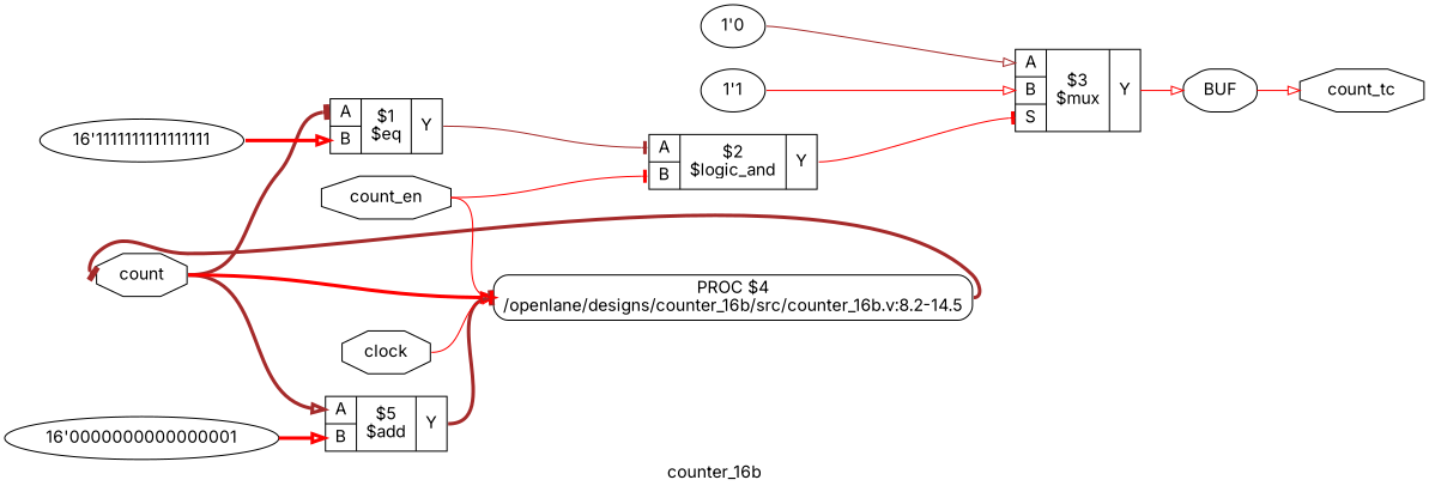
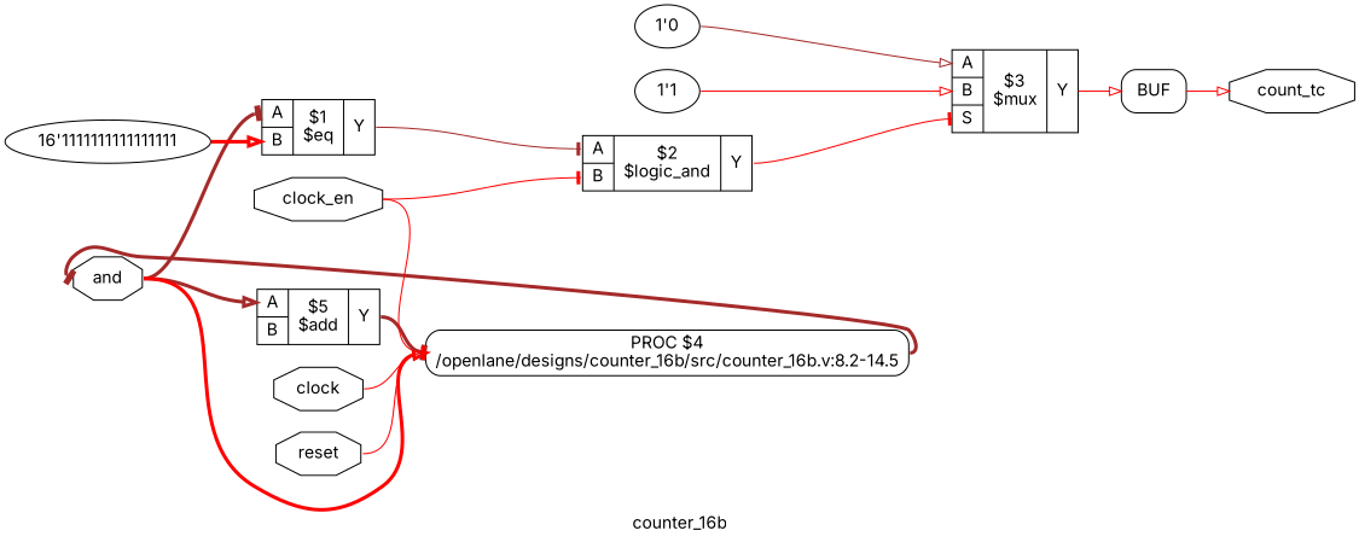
  digraph {
    fontname=Inter
    label=counter_16b
    rankdir=LR
    remincross=true
    node [fontname=Inter shape=octagon]
    edge [arrowhead=onormal color=red fontname=Inter headport=w tailport=e]
    n1 [color=black fontcolor=black label=count_tc]
-   n2 [color=black fontcolor=black label=count]
+   n2 [color=black fontcolor=black label=and]
    n3 [label="{{<p11> A|<p12> B}|$5\n$add|{<p13> Y}}" shape=record]
    n4 [label="{{<p11> A|<p12> B}|$1\n$eq|{<p13> Y}}" shape=record]
    n5 [label="PROC $4\n/openlane/designs/counter_16b/src/counter_16b.v:8.2-14.5" shape=box style=rounded]
    n6 [label="{{<p11> A|<p12> B}|$2\n$logic_and|{<p13> Y}}" shape=record]
-   n7 [color=black fontcolor=black label=count_en]
+   n7 [color=black fontcolor=black label=clock_en]
    n8 [label="{{<p11> A|<p12> B|<p15> S}|$3\n$mux|{<p13> Y}}" shape=record]
+   n9 [color=black fontcolor=black label=reset]
    n10 [color=black fontcolor=black label=clock]
-   n11 [label="16'0000000000000001" shape=""]
    n12 [label="1'1" shape=""]
-   n13 [label=BUF style=rounded]
+   n13 [label=BUF shape=box style=rounded]
    n14 [label="1'0" shape=""]
    n15 [label="16'1111111111111111" shape=""]
    n2 -> n3 [color=brown headport="p11:w" style="setlinewidth(3)"]
    n2 -> n4 [arrowhead=tee color=brown headport="p11:w" style="setlinewidth(3)"]
    n2 -> n5 [style="setlinewidth(3)"]
    n3 -> n5 [arrowhead=tee color=brown style="setlinewidth(3)" tailport="p13:e"]
    n4 -> n6 [arrowhead=tee color=brown headport="p11:w" tailport="p13:e"]
    n5 -> n2 [arrowhead=tee color=brown style="setlinewidth(3)"]
    n6 -> n8 [arrowhead=tee headport="p15:w" tailport="p13:e"]
    n7 -> n5 [arrowhead=tee]
    n7 -> n6 [arrowhead=tee headport="p12:w"]
    n8 -> n13 [headport="w:w" tailport="p13:e"]
+   n9 -> n5 [arrowhead=tee]
    n10 -> n5
-   n11 -> n3 [headport="p12:w" style="setlinewidth(3)"]
    n12 -> n8 [headport="p12:w"]
    n13 -> n1 [tailport="e:e"]
    n14 -> n8 [color=brown headport="p11:w"]
    n15 -> n4 [headport="p12:w" style="setlinewidth(3)"]
  }
